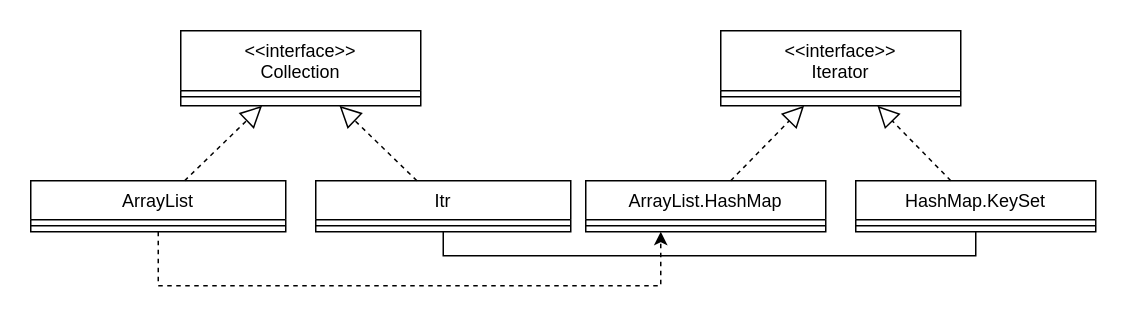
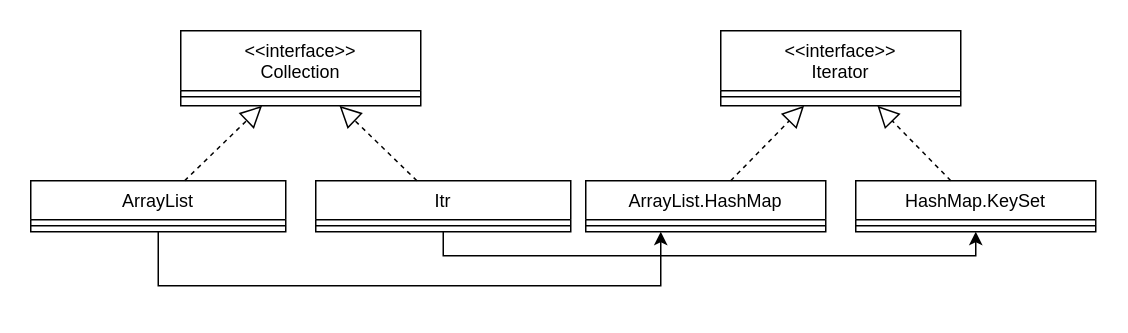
  <mxCell id="0" />
  <mxCell id="1" parent="0" />
  <mxCell id="2" value="&lt;&lt;interface&gt;&gt;&#10;Collection" style="swimlane;fontStyle=0;align=center;verticalAlign=top;childLayout=stackLayout;horizontal=1;startSize=40;horizontalStack=0;resizeParent=1;resizeLast=0;collapsible=1;marginBottom=0;rounded=0;shadow=0;strokeWidth=1;" parent="1" vertex="1"><mxGeometry x="120" y="20" width="160" height="50" as="geometry"><mxRectangle x="550" y="140" width="160" height="26" as="alternateBounds" /></mxGeometry></mxCell>
  <mxCell id="3" value="" style="line;html=1;strokeWidth=1;align=left;verticalAlign=middle;spacingTop=-1;spacingLeft=3;spacingRight=3;rotatable=0;labelPosition=right;points=[];portConstraint=eastwest;" parent="2" vertex="1"><mxGeometry y="40" width="160" height="8" as="geometry" /></mxCell>
  <mxCell id="4" value="&lt;&lt;interface&gt;&gt;&#10;Iterator" style="swimlane;fontStyle=0;align=center;verticalAlign=top;childLayout=stackLayout;horizontal=1;startSize=40;horizontalStack=0;resizeParent=1;resizeLast=0;collapsible=1;marginBottom=0;rounded=0;shadow=0;strokeWidth=1;" parent="1" vertex="1"><mxGeometry x="480" y="20" width="160" height="50" as="geometry"><mxRectangle x="550" y="140" width="160" height="26" as="alternateBounds" /></mxGeometry></mxCell>
  <mxCell id="5" value="" style="line;html=1;strokeWidth=1;align=left;verticalAlign=middle;spacingTop=-1;spacingLeft=3;spacingRight=3;rotatable=0;labelPosition=right;points=[];portConstraint=eastwest;" parent="4" vertex="1"><mxGeometry y="40" width="160" height="8" as="geometry" /></mxCell>
  <mxCell id="6" value="&lt;span style=&quot;font-weight: 400; text-wrap: nowrap;&quot;&gt;ArrayList&lt;/span&gt;" style="swimlane;fontStyle=1;align=center;verticalAlign=top;childLayout=stackLayout;horizontal=1;startSize=26;horizontalStack=0;resizeParent=1;resizeParentMax=0;resizeLast=0;collapsible=1;marginBottom=0;whiteSpace=wrap;html=1;" parent="1" vertex="1"><mxGeometry x="20" y="120" width="170" height="34" as="geometry" /></mxCell>
  <mxCell id="7" value="" style="line;strokeWidth=1;fillColor=none;align=left;verticalAlign=middle;spacingTop=-1;spacingLeft=3;spacingRight=3;rotatable=0;labelPosition=right;points=[];portConstraint=eastwest;strokeColor=inherit;" parent="6" vertex="1"><mxGeometry y="26" width="170" height="8" as="geometry" /></mxCell>
  <mxCell id="8" value="&lt;span style=&quot;font-weight: 400; text-wrap: nowrap;&quot;&gt;Itr&lt;/span&gt;" style="swimlane;fontStyle=1;align=center;verticalAlign=top;childLayout=stackLayout;horizontal=1;startSize=26;horizontalStack=0;resizeParent=1;resizeParentMax=0;resizeLast=0;collapsible=1;marginBottom=0;whiteSpace=wrap;html=1;" parent="1" vertex="1"><mxGeometry x="210" y="120" width="170" height="34" as="geometry" /></mxCell>
  <mxCell id="9" value="" style="line;strokeWidth=1;fillColor=none;align=left;verticalAlign=middle;spacingTop=-1;spacingLeft=3;spacingRight=3;rotatable=0;labelPosition=right;points=[];portConstraint=eastwest;strokeColor=inherit;" parent="8" vertex="1"><mxGeometry y="26" width="170" height="8" as="geometry" /></mxCell>
  <mxCell id="10" value="&lt;span style=&quot;font-weight: 400; text-wrap: nowrap;&quot;&gt;ArrayList.HashMap&lt;/span&gt;" style="swimlane;fontStyle=1;align=center;verticalAlign=top;childLayout=stackLayout;horizontal=1;startSize=26;horizontalStack=0;resizeParent=1;resizeParentMax=0;resizeLast=0;collapsible=1;marginBottom=0;whiteSpace=wrap;html=1;" parent="1" vertex="1"><mxGeometry x="390" y="120" width="160" height="34" as="geometry" /></mxCell>
  <mxCell id="11" value="" style="line;strokeWidth=1;fillColor=none;align=left;verticalAlign=middle;spacingTop=-1;spacingLeft=3;spacingRight=3;rotatable=0;labelPosition=right;points=[];portConstraint=eastwest;strokeColor=inherit;" parent="10" vertex="1"><mxGeometry y="26" width="160" height="8" as="geometry" /></mxCell>
  <mxCell id="12" value="&lt;span style=&quot;font-weight: 400; text-wrap: nowrap;&quot;&gt;HashMap.KeySet&lt;/span&gt;" style="swimlane;fontStyle=1;align=center;verticalAlign=top;childLayout=stackLayout;horizontal=1;startSize=26;horizontalStack=0;resizeParent=1;resizeParentMax=0;resizeLast=0;collapsible=1;marginBottom=0;whiteSpace=wrap;html=1;" parent="1" vertex="1"><mxGeometry x="570" y="120" width="160" height="34" as="geometry" /></mxCell>
  <mxCell id="13" value="" style="line;strokeWidth=1;fillColor=none;align=left;verticalAlign=middle;spacingTop=-1;spacingLeft=3;spacingRight=3;rotatable=0;labelPosition=right;points=[];portConstraint=eastwest;strokeColor=inherit;" parent="12" vertex="1"><mxGeometry y="26" width="160" height="8" as="geometry" /></mxCell>
  <mxCell id="14" value="" style="endArrow=block;dashed=1;endFill=0;endSize=12;html=1;rounded=0;" parent="1" source="6" target="2" edge="1"><mxGeometry width="160" relative="1" as="geometry"><mxPoint x="120" y="70" as="sourcePoint" /><mxPoint x="280" y="70" as="targetPoint" /></mxGeometry></mxCell>
  <mxCell id="15" value="" style="endArrow=block;dashed=1;endFill=0;endSize=12;html=1;rounded=0;" parent="1" source="8" target="2" edge="1"><mxGeometry width="160" relative="1" as="geometry"><mxPoint x="141" y="130" as="sourcePoint" /><mxPoint x="185" y="40" as="targetPoint" /></mxGeometry></mxCell>
  <mxCell id="16" value="" style="endArrow=block;dashed=1;endFill=0;endSize=12;html=1;rounded=0;" parent="1" source="10" target="4" edge="1"><mxGeometry width="160" relative="1" as="geometry"><mxPoint x="434" y="80" as="sourcePoint" /><mxPoint x="390" y="-10" as="targetPoint" /></mxGeometry></mxCell>
  <mxCell id="17" value="" style="endArrow=block;dashed=1;endFill=0;endSize=12;html=1;rounded=0;" parent="1" source="12" target="4" edge="1"><mxGeometry width="160" relative="1" as="geometry"><mxPoint x="497" y="130" as="sourcePoint" /><mxPoint x="546" y="80" as="targetPoint" /></mxGeometry></mxCell>
- <mxCell id="18" value="" style="endArrow=none;html=1;rounded=0;edgeStyle=elbowEdgeStyle;" parent="1" source="8" target="12" edge="1"><mxGeometry width="50" height="50" relative="1" as="geometry"><mxPoint x="530" y="130" as="sourcePoint" /><mxPoint x="690" y="397" as="targetPoint" /><Array as="points"><mxPoint x="520" y="170" /><mxPoint x="410" y="180" /></Array></mxGeometry></mxCell>
- <mxCell id="19" value="" style="endArrow=classic;html=1;rounded=0;edgeStyle=elbowEdgeStyle;dashed=1;" edge="1" parent="1" source="6" target="10"><mxGeometry width="50" height="50" relative="1" as="geometry"><mxPoint x="300" y="205" as="sourcePoint" /><mxPoint x="515" y="205" as="targetPoint" /><Array as="points"><mxPoint x="440" y="190" /><mxPoint x="380" y="200" /></Array></mxGeometry></mxCell>
+ <mxCell id="18" value="" style="endArrow=classic;html=1;rounded=0;edgeStyle=elbowEdgeStyle;" parent="1" source="8" target="12" edge="1"><mxGeometry width="50" height="50" relative="1" as="geometry"><mxPoint x="530" y="130" as="sourcePoint" /><mxPoint x="690" y="397" as="targetPoint" /><Array as="points"><mxPoint x="520" y="170" /><mxPoint x="410" y="180" /></Array></mxGeometry></mxCell>
+ <mxCell id="19" value="" style="endArrow=classic;html=1;rounded=0;edgeStyle=elbowEdgeStyle;" edge="1" parent="1" source="6" target="10"><mxGeometry width="50" height="50" relative="1" as="geometry"><mxPoint x="300" y="205" as="sourcePoint" /><mxPoint x="515" y="205" as="targetPoint" /><Array as="points"><mxPoint x="440" y="190" /><mxPoint x="380" y="200" /></Array></mxGeometry></mxCell>
